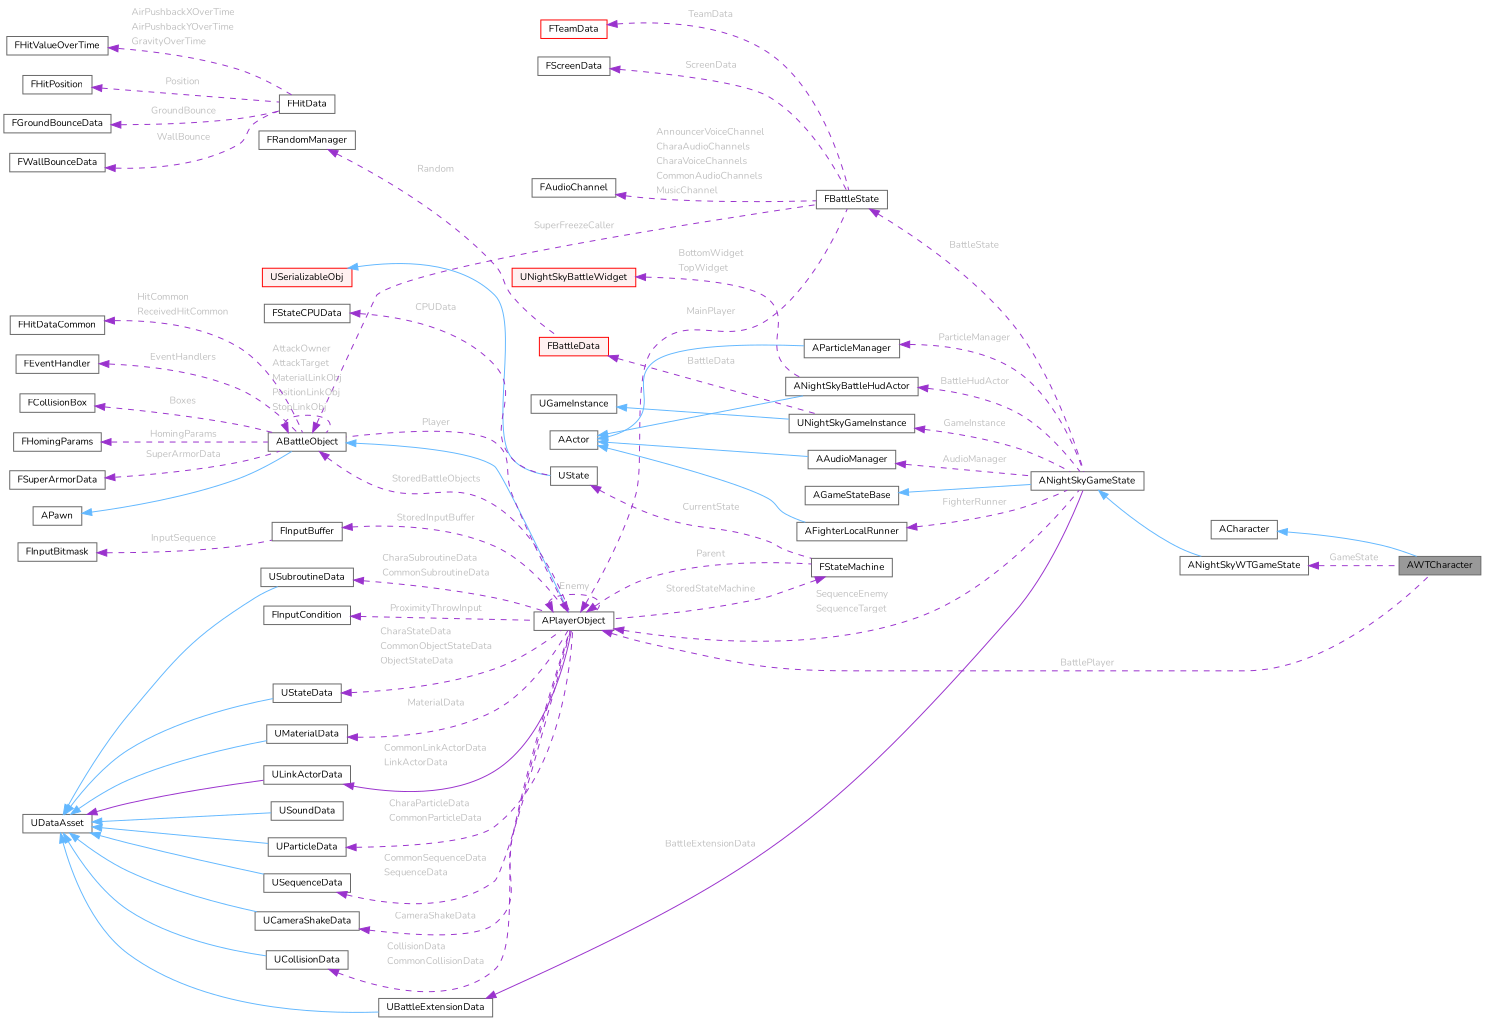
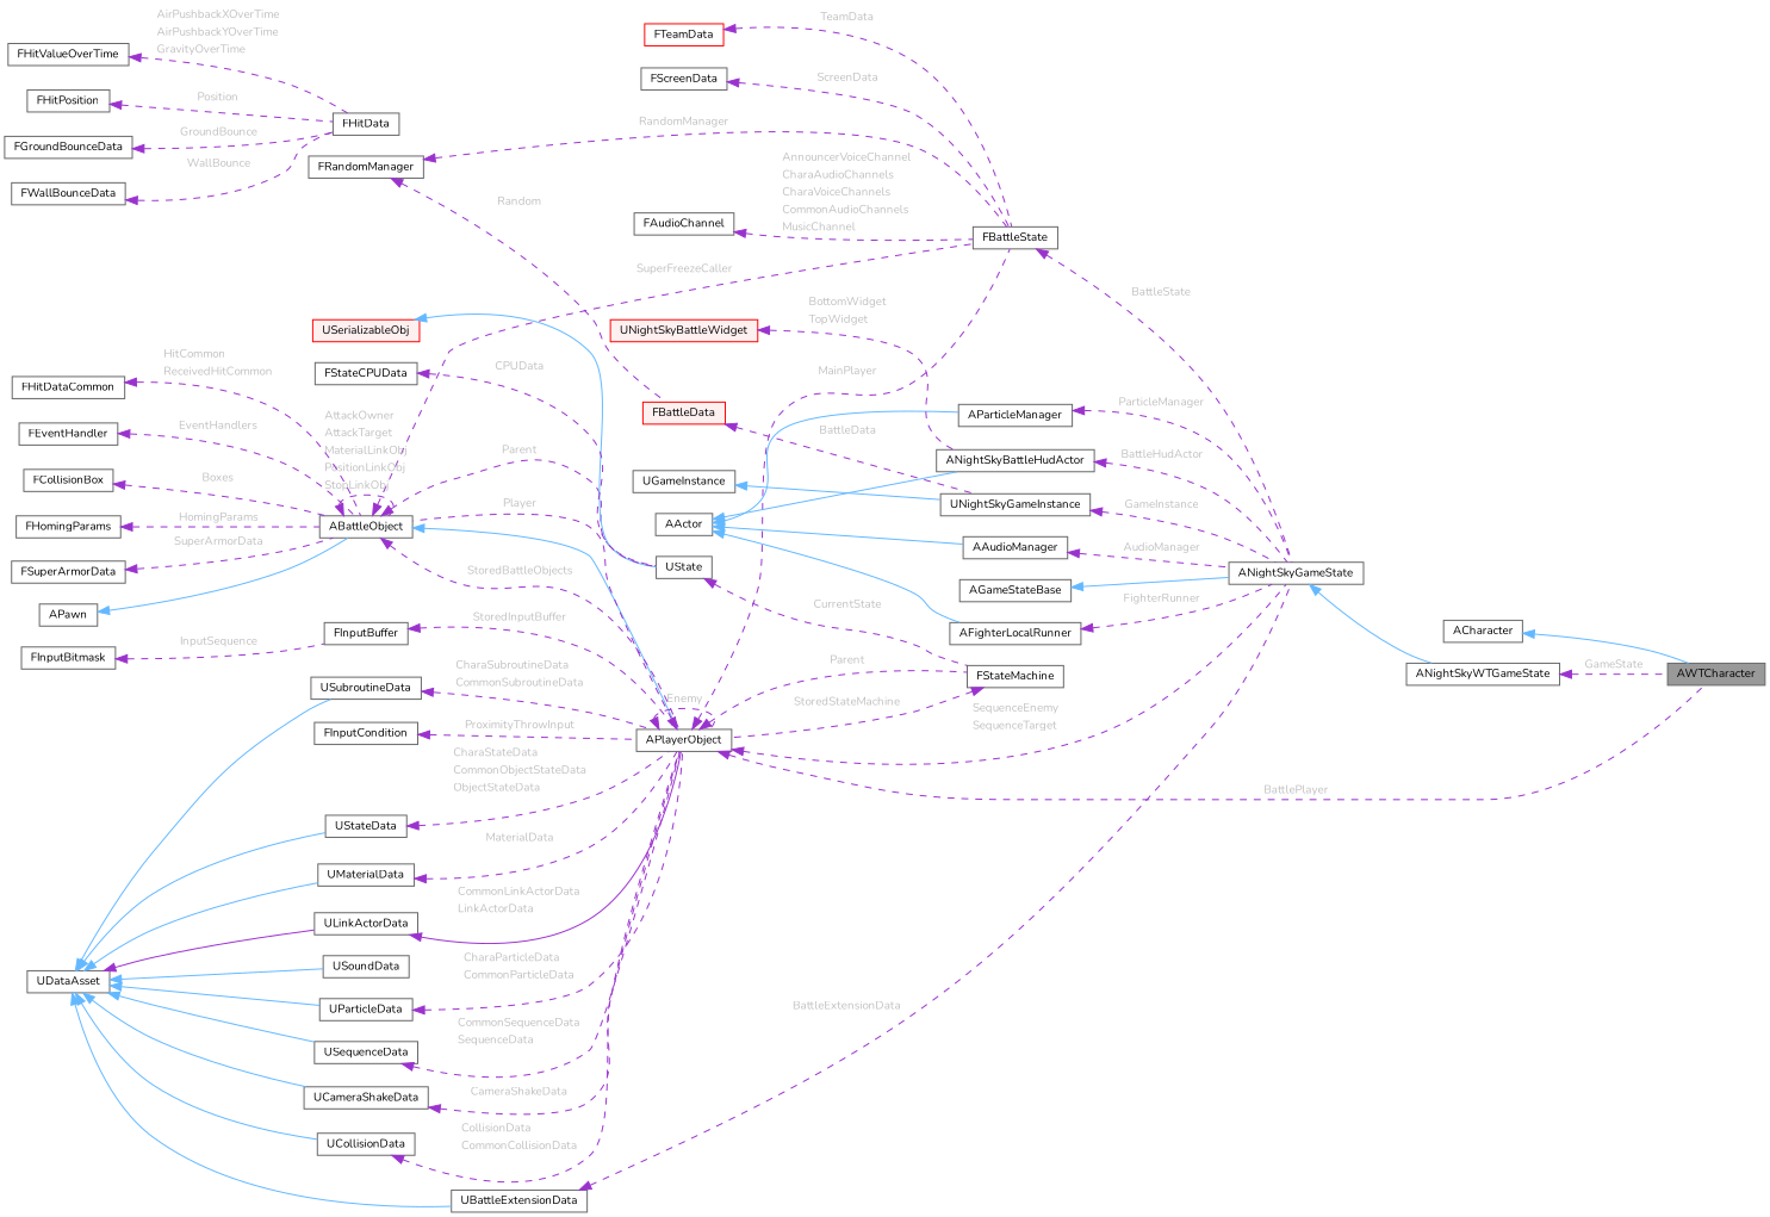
  digraph {
    fontname=Nunito
    rankdir=LR
    node [color=gray40 fillcolor=white fontname=Nunito fontsize=10 shape=box style=filled]
    edge [color=darkorchid3 dir=back fontname=Nunito fontsize=10 labelfontname=Helvetica labelfontsize=10 style=dashed fontcolor=grey]
    n1 [fillcolor=grey60 fontcolor=black height=0.2 label=AWTCharacter width=0.4]
    n2 [height=0.2 label=ACharacter width=0.4]
    n3 [height=0.2 label=ANightSkyWTGameState width=0.4]
    n4 [height=0.2 label=ANightSkyGameState width=0.4]
    n5 [height=0.2 label=AFighterLocalRunner width=0.4]
    n6 [height=0.2 label=AGameStateBase width=0.4]
    n7 [height=0.2 label=FBattleState width=0.4]
    n8 [height=0.2 label=FScreenData width=0.4]
    n9 [height=0.2 label=FRandomManager width=0.4]
    n10 [color=red fillcolor="#FFF0F0" height=0.2 label=FBattleData width=0.4]
    n11 [height=0.2 label=UNightSkyGameInstance width=0.4]
    n12 [height=0.2 label=ABattleObject width=0.4]
    n13 [height=0.2 label=APlayerObject width=0.4]
    n14 [height=0.2 label=UState width=0.4]
    n15 [height=0.2 label=FStateMachine width=0.4]
    n16 [height=0.2 label=APawn width=0.4]
    n17 [height=0.2 label=FHitDataCommon width=0.4]
    n18 [height=0.2 label=FHitData width=0.4]
    n19 [height=0.2 label=FHitValueOverTime width=0.4]
    n20 [height=0.2 label=FHitPosition width=0.4]
    n21 [height=0.2 label=FGroundBounceData width=0.4]
    n22 [height=0.2 label=FWallBounceData width=0.4]
    n23 [height=0.2 label=FEventHandler width=0.4]
    n24 [height=0.2 label=FCollisionBox width=0.4]
    n25 [height=0.2 label=FHomingParams width=0.4]
    n26 [height=0.2 label=FSuperArmorData width=0.4]
    n27 [height=0.2 label=FInputCondition width=0.4]
    n28 [color=red fillcolor="#FFF0F0" height=0.2 label=USerializableObj width=0.4]
    n29 [height=0.2 label=FStateCPUData width=0.4]
    n30 [height=0.2 label=FInputBuffer width=0.4]
    n31 [height=0.2 label=FInputBitmask width=0.4]
    n32 [height=0.2 label=UCollisionData width=0.4]
    n33 [height=0.2 label=UDataAsset width=0.4]
    n34 [height=0.2 label=USubroutineData width=0.4]
    n35 [height=0.2 label=UStateData width=0.4]
    n36 [height=0.2 label=UMaterialData width=0.4]
    n37 [height=0.2 label=ULinkActorData width=0.4]
    n38 [height=0.2 label=UParticleData width=0.4]
    n39 [height=0.2 label=USequenceData width=0.4]
    n40 [height=0.2 label=UCameraShakeData width=0.4]
    n41 [height=0.2 label=USoundData width=0.4]
    n42 [height=0.2 label=UBattleExtensionData width=0.4]
    n43 [height=0.2 label=FAudioChannel width=0.4]
    n44 [color=red height=0.2 label=FTeamData width=0.4]
    n45 [height=0.2 label=UGameInstance width=0.4]
    n46 [height=0.2 label=AParticleManager width=0.4]
    n47 [height=0.2 label=AActor width=0.4]
    n48 [height=0.2 label=AAudioManager width=0.4]
    n49 [height=0.2 label=ANightSkyBattleHudActor width=0.4]
    n50 [color=red fillcolor="#FFF0F0" height=0.2 label=UNightSkyBattleWidget width=0.4]
    n2 -> n1 [color=steelblue1 style=solid fontcolor=""]
    n3 -> n1 [label=<<TABLE CELLBORDER="0" BORDER="0"><TR><TD VALIGN="top" ALIGN="LEFT" CELLPADDING="1" CELLSPACING="0">GameState</TD></TR> </TABLE>>]
    n4 -> n3 [color=steelblue1 style=solid fontcolor=""]
    n5 -> n4 [label=<<TABLE CELLBORDER="0" BORDER="0"><TR><TD VALIGN="top" ALIGN="LEFT" CELLPADDING="1" CELLSPACING="0">FighterRunner</TD></TR> </TABLE>>]
    n6 -> n4 [color=steelblue1 style=solid fontcolor=""]
    n7 -> n4 [label=<<TABLE CELLBORDER="0" BORDER="0"><TR><TD VALIGN="top" ALIGN="LEFT" CELLPADDING="1" CELLSPACING="0">BattleState</TD></TR> </TABLE>>]
    n8 -> n7 [label=<<TABLE CELLBORDER="0" BORDER="0"><TR><TD VALIGN="top" ALIGN="LEFT" CELLPADDING="1" CELLSPACING="0">ScreenData</TD></TR> </TABLE>>]
+   n9 -> n7 [label=<<TABLE CELLBORDER="0" BORDER="0"><TR><TD VALIGN="top" ALIGN="LEFT" CELLPADDING="1" CELLSPACING="0">RandomManager</TD></TR> </TABLE>>]
    n9 -> n10 [label=<<TABLE CELLBORDER="0" BORDER="0"><TR><TD VALIGN="top" ALIGN="LEFT" CELLPADDING="1" CELLSPACING="0">Random</TD></TR> </TABLE>>]
    n10 -> n11 [label=<<TABLE CELLBORDER="0" BORDER="0"><TR><TD VALIGN="top" ALIGN="LEFT" CELLPADDING="1" CELLSPACING="0">BattleData</TD></TR> </TABLE>>]
    n11 -> n4 [label=<<TABLE CELLBORDER="0" BORDER="0"><TR><TD VALIGN="top" ALIGN="LEFT" CELLPADDING="1" CELLSPACING="0">GameInstance</TD></TR> </TABLE>>]
    n12 -> n7 [label=<<TABLE CELLBORDER="0" BORDER="0"><TR><TD VALIGN="top" ALIGN="LEFT" CELLPADDING="1" CELLSPACING="0">SuperFreezeCaller</TD></TR> </TABLE>>]
    n12 -> n12 [label=<<TABLE CELLBORDER="0" BORDER="0"><TR><TD VALIGN="top" ALIGN="LEFT" CELLPADDING="1" CELLSPACING="0">AttackOwner</TD></TR> <TR><TD VALIGN="top" ALIGN="LEFT" CELLPADDING="1" CELLSPACING="0">AttackTarget</TD></TR> <TR><TD VALIGN="top" ALIGN="LEFT" CELLPADDING="1" CELLSPACING="0">MaterialLinkObj</TD></TR> <TR><TD VALIGN="top" ALIGN="LEFT" CELLPADDING="1" CELLSPACING="0">PositionLinkObj</TD></TR> <TR><TD VALIGN="top" ALIGN="LEFT" CELLPADDING="1" CELLSPACING="0">StopLinkObj</TD></TR> </TABLE>>]
    n12 -> n13 [color=steelblue1 style=solid fontcolor=""]
    n12 -> n13 [label=<<TABLE CELLBORDER="0" BORDER="0"><TR><TD VALIGN="top" ALIGN="LEFT" CELLPADDING="1" CELLSPACING="0">StoredBattleObjects</TD></TR> </TABLE>>]
+   n12 -> n14 [label=<<TABLE CELLBORDER="0" BORDER="0"><TR><TD VALIGN="top" ALIGN="LEFT" CELLPADDING="1" CELLSPACING="0">Parent</TD></TR> </TABLE>>]
    n13 -> n1 [label=<<TABLE CELLBORDER="0" BORDER="0"><TR><TD VALIGN="top" ALIGN="LEFT" CELLPADDING="1" CELLSPACING="0">BattlePlayer</TD></TR> </TABLE>>]
    n13 -> n4 [label=<<TABLE CELLBORDER="0" BORDER="0"><TR><TD VALIGN="top" ALIGN="LEFT" CELLPADDING="1" CELLSPACING="0">SequenceEnemy</TD></TR> <TR><TD VALIGN="top" ALIGN="LEFT" CELLPADDING="1" CELLSPACING="0">SequenceTarget</TD></TR> </TABLE>>]
    n13 -> n7 [label=<<TABLE CELLBORDER="0" BORDER="0"><TR><TD VALIGN="top" ALIGN="LEFT" CELLPADDING="1" CELLSPACING="0">MainPlayer</TD></TR> </TABLE>>]
    n13 -> n12 [label=<<TABLE CELLBORDER="0" BORDER="0"><TR><TD VALIGN="top" ALIGN="LEFT" CELLPADDING="1" CELLSPACING="0">Player</TD></TR> </TABLE>>]
    n13 -> n13 [label=<<TABLE CELLBORDER="0" BORDER="0"><TR><TD VALIGN="top" ALIGN="LEFT" CELLPADDING="1" CELLSPACING="0">Enemy</TD></TR> </TABLE>>]
    n13 -> n15 [label=<<TABLE CELLBORDER="0" BORDER="0"><TR><TD VALIGN="top" ALIGN="LEFT" CELLPADDING="1" CELLSPACING="0">Parent</TD></TR> </TABLE>>]
    n14 -> n15 [label=<<TABLE CELLBORDER="0" BORDER="0"><TR><TD VALIGN="top" ALIGN="LEFT" CELLPADDING="1" CELLSPACING="0">CurrentState</TD></TR> </TABLE>>]
    n15 -> n13 [label=<<TABLE CELLBORDER="0" BORDER="0"><TR><TD VALIGN="top" ALIGN="LEFT" CELLPADDING="1" CELLSPACING="0">StoredStateMachine</TD></TR> </TABLE>>]
    n16 -> n12 [color=steelblue1 style=solid fontcolor=""]
    n17 -> n12 [label=<<TABLE CELLBORDER="0" BORDER="0"><TR><TD VALIGN="top" ALIGN="LEFT" CELLPADDING="1" CELLSPACING="0">HitCommon</TD></TR> <TR><TD VALIGN="top" ALIGN="LEFT" CELLPADDING="1" CELLSPACING="0">ReceivedHitCommon</TD></TR> </TABLE>>]
    n19 -> n18 [label=<<TABLE CELLBORDER="0" BORDER="0"><TR><TD VALIGN="top" ALIGN="LEFT" CELLPADDING="1" CELLSPACING="0">AirPushbackXOverTime</TD></TR> <TR><TD VALIGN="top" ALIGN="LEFT" CELLPADDING="1" CELLSPACING="0">AirPushbackYOverTime</TD></TR> <TR><TD VALIGN="top" ALIGN="LEFT" CELLPADDING="1" CELLSPACING="0">GravityOverTime</TD></TR> </TABLE>>]
    n20 -> n18 [label=<<TABLE CELLBORDER="0" BORDER="0"><TR><TD VALIGN="top" ALIGN="LEFT" CELLPADDING="1" CELLSPACING="0">Position</TD></TR> </TABLE>>]
    n21 -> n18 [label=<<TABLE CELLBORDER="0" BORDER="0"><TR><TD VALIGN="top" ALIGN="LEFT" CELLPADDING="1" CELLSPACING="0">GroundBounce</TD></TR> </TABLE>>]
    n22 -> n18 [label=<<TABLE CELLBORDER="0" BORDER="0"><TR><TD VALIGN="top" ALIGN="LEFT" CELLPADDING="1" CELLSPACING="0">WallBounce</TD></TR> </TABLE>>]
    n23 -> n12 [label=<<TABLE CELLBORDER="0" BORDER="0"><TR><TD VALIGN="top" ALIGN="LEFT" CELLPADDING="1" CELLSPACING="0">EventHandlers</TD></TR> </TABLE>>]
    n24 -> n12 [label=<<TABLE CELLBORDER="0" BORDER="0"><TR><TD VALIGN="top" ALIGN="LEFT" CELLPADDING="1" CELLSPACING="0">Boxes</TD></TR> </TABLE>>]
    n25 -> n12 [label=<<TABLE CELLBORDER="0" BORDER="0"><TR><TD VALIGN="top" ALIGN="LEFT" CELLPADDING="1" CELLSPACING="0">HomingParams</TD></TR> </TABLE>>]
    n26 -> n12 [label=<<TABLE CELLBORDER="0" BORDER="0"><TR><TD VALIGN="top" ALIGN="LEFT" CELLPADDING="1" CELLSPACING="0">SuperArmorData</TD></TR> </TABLE>>]
    n27 -> n13 [label=<<TABLE CELLBORDER="0" BORDER="0"><TR><TD VALIGN="top" ALIGN="LEFT" CELLPADDING="1" CELLSPACING="0">ProximityThrowInput</TD></TR> </TABLE>>]
    n28 -> n14 [color=steelblue1 style=solid fontcolor=""]
    n29 -> n14 [label=<<TABLE CELLBORDER="0" BORDER="0"><TR><TD VALIGN="top" ALIGN="LEFT" CELLPADDING="1" CELLSPACING="0">CPUData</TD></TR> </TABLE>>]
    n30 -> n13 [label=<<TABLE CELLBORDER="0" BORDER="0"><TR><TD VALIGN="top" ALIGN="LEFT" CELLPADDING="1" CELLSPACING="0">StoredInputBuffer</TD></TR> </TABLE>>]
    n31 -> n30 [label=<<TABLE CELLBORDER="0" BORDER="0"><TR><TD VALIGN="top" ALIGN="LEFT" CELLPADDING="1" CELLSPACING="0">InputSequence</TD></TR> </TABLE>>]
    n32 -> n13 [label=<<TABLE CELLBORDER="0" BORDER="0"><TR><TD VALIGN="top" ALIGN="LEFT" CELLPADDING="1" CELLSPACING="0">CollisionData</TD></TR> <TR><TD VALIGN="top" ALIGN="LEFT" CELLPADDING="1" CELLSPACING="0">CommonCollisionData</TD></TR> </TABLE>>]
    n33 -> n32 [color=steelblue1 style=solid fontcolor=""]
    n33 -> n34 [color=steelblue1 style=solid fontcolor=""]
    n33 -> n35 [color=steelblue1 style=solid fontcolor=""]
    n33 -> n36 [color=steelblue1 style=solid fontcolor=""]
    n33 -> n37 [style=solid fontcolor=""]
    n33 -> n38 [color=steelblue1 style=solid fontcolor=""]
    n33 -> n39 [color=steelblue1 style=solid fontcolor=""]
    n33 -> n40 [color=steelblue1 style=solid fontcolor=""]
    n33 -> n41 [color=steelblue1 style=solid fontcolor=""]
    n33 -> n42 [color=steelblue1 style=solid fontcolor=""]
    n34 -> n13 [label=<<TABLE CELLBORDER="0" BORDER="0"><TR><TD VALIGN="top" ALIGN="LEFT" CELLPADDING="1" CELLSPACING="0">CharaSubroutineData</TD></TR> <TR><TD VALIGN="top" ALIGN="LEFT" CELLPADDING="1" CELLSPACING="0">CommonSubroutineData</TD></TR> </TABLE>>]
    n35 -> n13 [label=<<TABLE CELLBORDER="0" BORDER="0"><TR><TD VALIGN="top" ALIGN="LEFT" CELLPADDING="1" CELLSPACING="0">CharaStateData</TD></TR> <TR><TD VALIGN="top" ALIGN="LEFT" CELLPADDING="1" CELLSPACING="0">CommonObjectStateData</TD></TR> <TR><TD VALIGN="top" ALIGN="LEFT" CELLPADDING="1" CELLSPACING="0">ObjectStateData</TD></TR> </TABLE>>]
    n36 -> n13 [label=<<TABLE CELLBORDER="0" BORDER="0"><TR><TD VALIGN="top" ALIGN="LEFT" CELLPADDING="1" CELLSPACING="0">MaterialData</TD></TR> </TABLE>>]
    n37 -> n13 [label=<<TABLE CELLBORDER="0" BORDER="0"><TR><TD VALIGN="top" ALIGN="LEFT" CELLPADDING="1" CELLSPACING="0">CommonLinkActorData</TD></TR> <TR><TD VALIGN="top" ALIGN="LEFT" CELLPADDING="1" CELLSPACING="0">LinkActorData</TD></TR> </TABLE>> style=solid]
    n38 -> n13 [label=<<TABLE CELLBORDER="0" BORDER="0"><TR><TD VALIGN="top" ALIGN="LEFT" CELLPADDING="1" CELLSPACING="0">CharaParticleData</TD></TR> <TR><TD VALIGN="top" ALIGN="LEFT" CELLPADDING="1" CELLSPACING="0">CommonParticleData</TD></TR> </TABLE>>]
    n39 -> n13 [label=<<TABLE CELLBORDER="0" BORDER="0"><TR><TD VALIGN="top" ALIGN="LEFT" CELLPADDING="1" CELLSPACING="0">CommonSequenceData</TD></TR> <TR><TD VALIGN="top" ALIGN="LEFT" CELLPADDING="1" CELLSPACING="0">SequenceData</TD></TR> </TABLE>>]
    n40 -> n13 [label=<<TABLE CELLBORDER="0" BORDER="0"><TR><TD VALIGN="top" ALIGN="LEFT" CELLPADDING="1" CELLSPACING="0">CameraShakeData</TD></TR> </TABLE>>]
-   n42 -> n4 [label=<<TABLE CELLBORDER="0" BORDER="0"><TR><TD VALIGN="top" ALIGN="LEFT" CELLPADDING="1" CELLSPACING="0">BattleExtensionData</TD></TR> </TABLE>> style=solid]
+   n42 -> n4 [label=<<TABLE CELLBORDER="0" BORDER="0"><TR><TD VALIGN="top" ALIGN="LEFT" CELLPADDING="1" CELLSPACING="0">BattleExtensionData</TD></TR> </TABLE>>]
    n43 -> n7 [label=<<TABLE CELLBORDER="0" BORDER="0"><TR><TD VALIGN="top" ALIGN="LEFT" CELLPADDING="1" CELLSPACING="0">AnnouncerVoiceChannel</TD></TR> <TR><TD VALIGN="top" ALIGN="LEFT" CELLPADDING="1" CELLSPACING="0">CharaAudioChannels</TD></TR> <TR><TD VALIGN="top" ALIGN="LEFT" CELLPADDING="1" CELLSPACING="0">CharaVoiceChannels</TD></TR> <TR><TD VALIGN="top" ALIGN="LEFT" CELLPADDING="1" CELLSPACING="0">CommonAudioChannels</TD></TR> <TR><TD VALIGN="top" ALIGN="LEFT" CELLPADDING="1" CELLSPACING="0">MusicChannel</TD></TR> </TABLE>>]
    n44 -> n7 [label=<<TABLE CELLBORDER="0" BORDER="0"><TR><TD VALIGN="top" ALIGN="LEFT" CELLPADDING="1" CELLSPACING="0">TeamData</TD></TR> </TABLE>>]
    n45 -> n11 [color=steelblue1 style=solid fontcolor=""]
    n46 -> n4 [label=<<TABLE CELLBORDER="0" BORDER="0"><TR><TD VALIGN="top" ALIGN="LEFT" CELLPADDING="1" CELLSPACING="0">ParticleManager</TD></TR> </TABLE>>]
    n47 -> n5 [color=steelblue1 style=solid fontcolor=""]
    n47 -> n46 [color=steelblue1 style=solid fontcolor=""]
    n47 -> n48 [color=steelblue1 style=solid fontcolor=""]
    n47 -> n49 [color=steelblue1 style=solid fontcolor=""]
    n48 -> n4 [label=<<TABLE CELLBORDER="0" BORDER="0"><TR><TD VALIGN="top" ALIGN="LEFT" CELLPADDING="1" CELLSPACING="0">AudioManager</TD></TR> </TABLE>>]
    n49 -> n4 [label=<<TABLE CELLBORDER="0" BORDER="0"><TR><TD VALIGN="top" ALIGN="LEFT" CELLPADDING="1" CELLSPACING="0">BattleHudActor</TD></TR> </TABLE>>]
    n50 -> n49 [label=<<TABLE CELLBORDER="0" BORDER="0"><TR><TD VALIGN="top" ALIGN="LEFT" CELLPADDING="1" CELLSPACING="0">BottomWidget</TD></TR> <TR><TD VALIGN="top" ALIGN="LEFT" CELLPADDING="1" CELLSPACING="0">TopWidget</TD></TR> </TABLE>>]
  }
